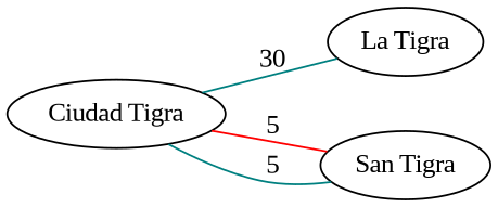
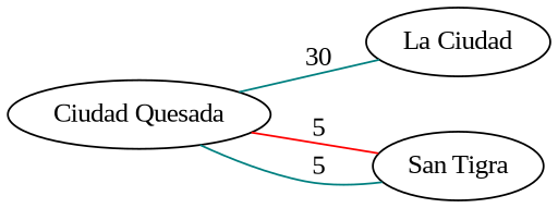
  graph {
    fontname="Liberation Serif"
    rankdir=LR
    node [fontname="Liberation Serif"]
    edge [color=teal fontname="Liberation Serif"]
-   "Ciudad Quesada" [label="Ciudad Tigra"]
-   "La Tigra"
+   "Ciudad Quesada"
+   "La Tigra" [label="La Ciudad"]
    n3 [label="San Tigra"]
    "Ciudad Quesada" -- "La Tigra" [label=30]
    "Ciudad Quesada" -- n3 [color=red label=5]
    n3 -- "Ciudad Quesada" [label=5]
  }
